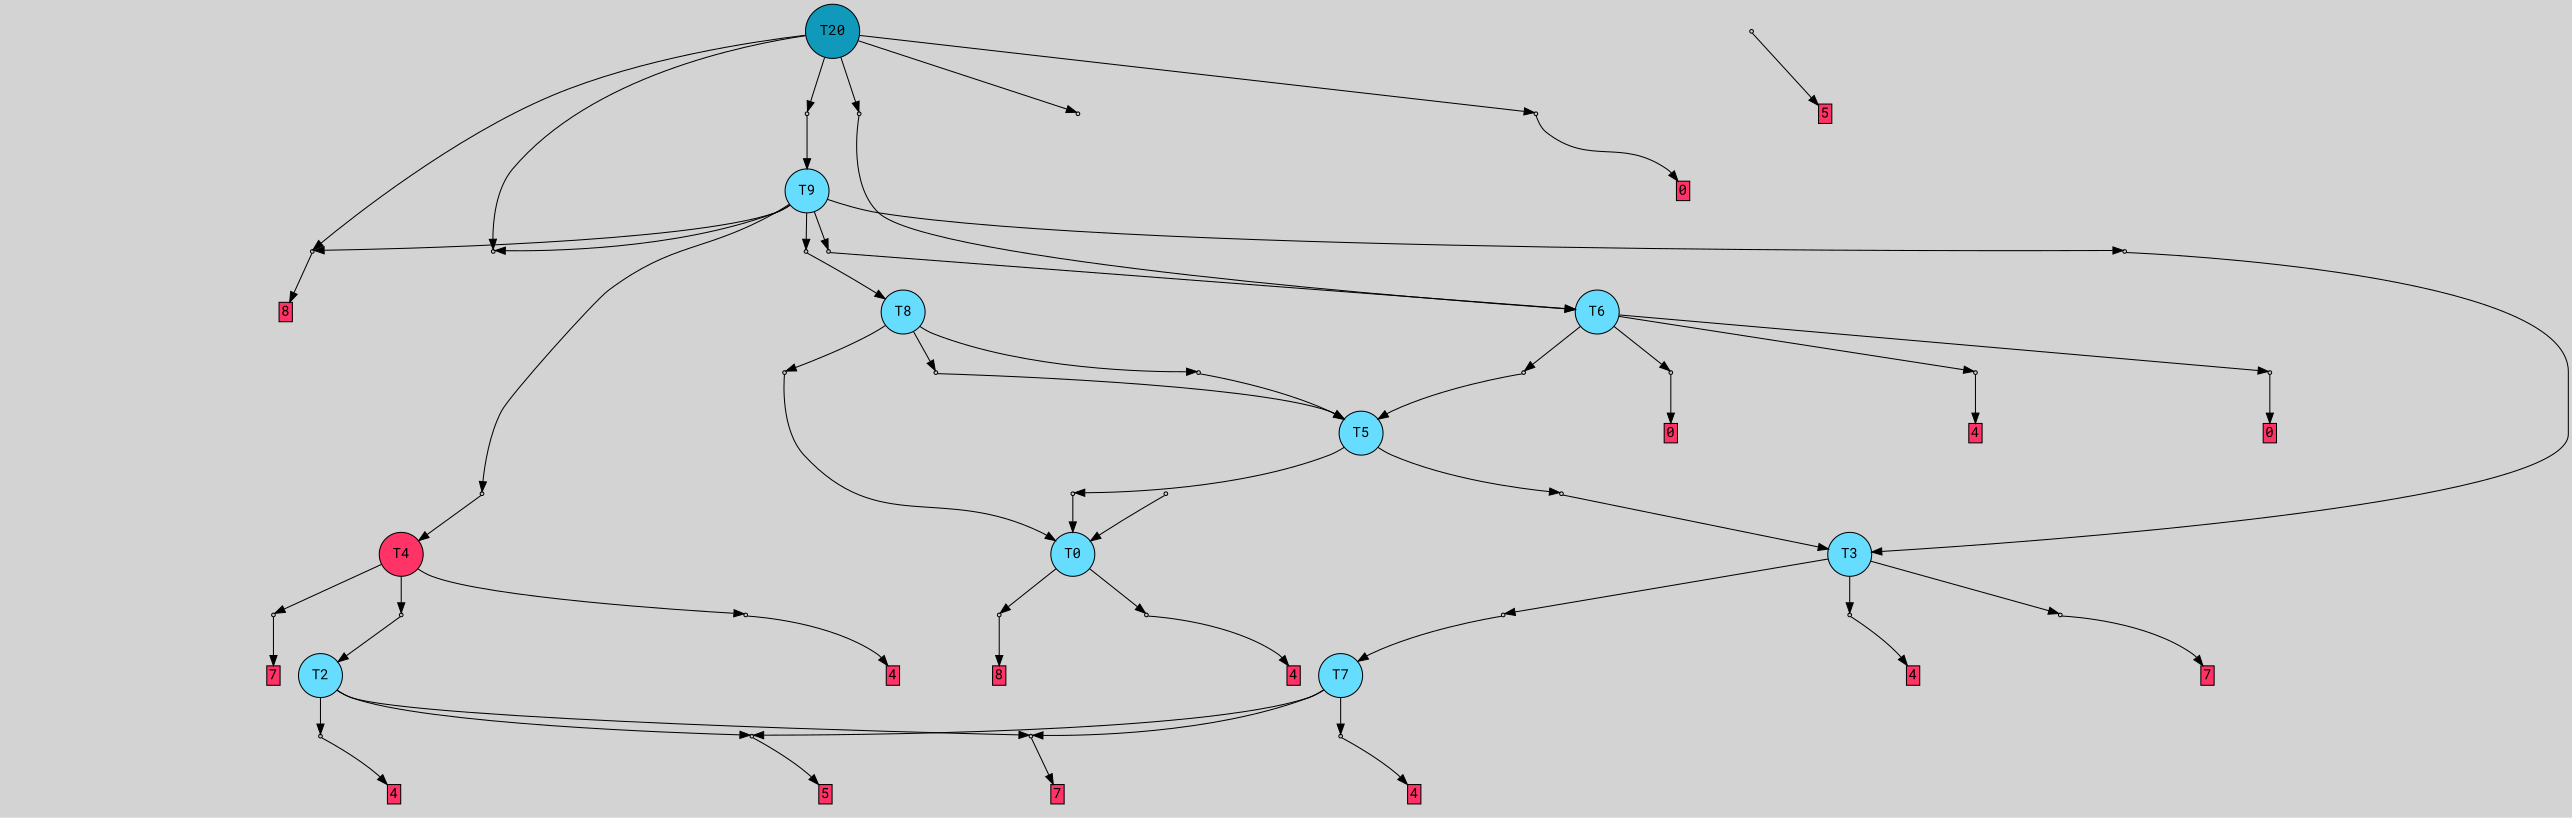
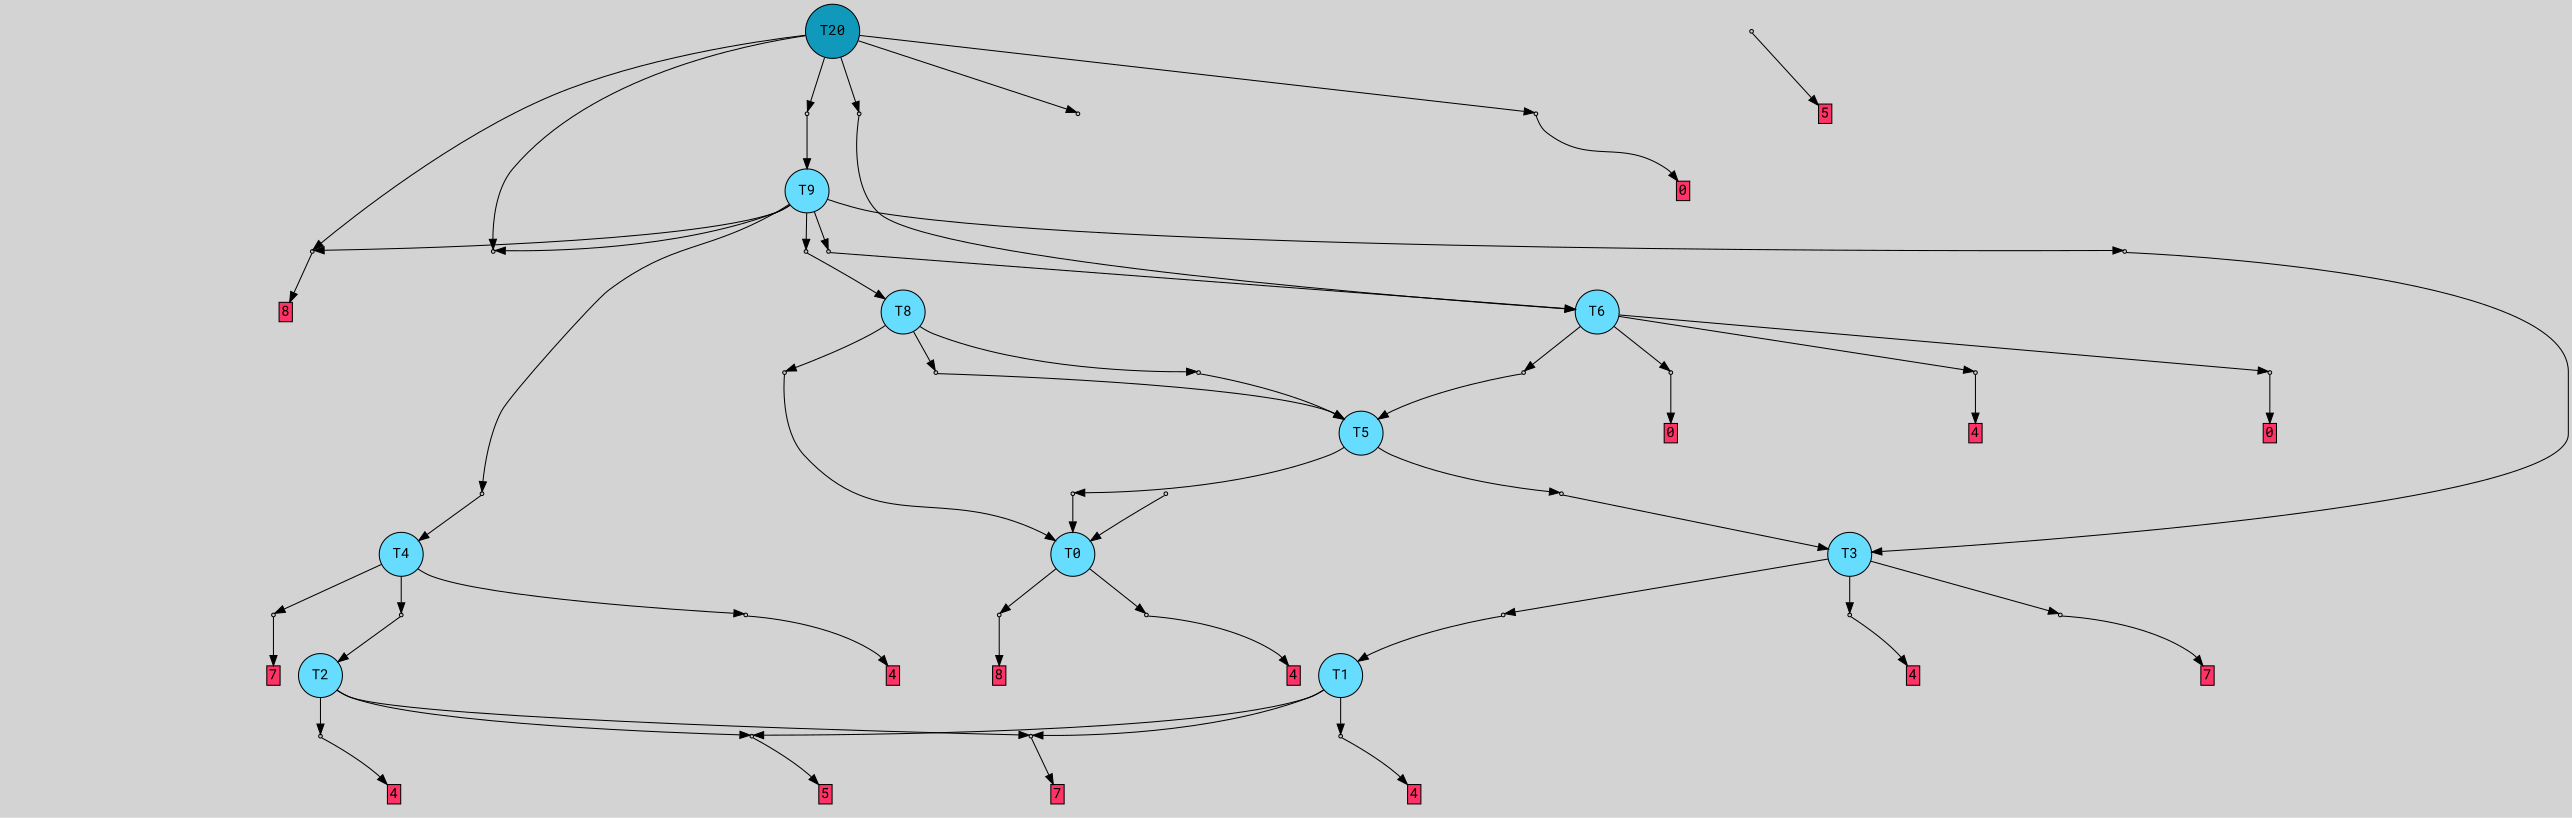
  digraph {
    bgcolor=lightgray
    fontname="Roboto Mono"
    node [fontname="Roboto Mono" shape=box style=filled]
    edge [fontname="Roboto Mono"]
    n1 [fillcolor="#1199bb" label=T20 shape=circle]
    P24 [fillcolor="#cccccc" shape=point]
    P26 [fillcolor="#cccccc" shape=point]
    P29 [fillcolor="#cccccc" shape=point]
    P30 [fillcolor="#cccccc" shape=point]
    P31 [fillcolor="#cccccc" shape=point]
    P32 [fillcolor="#cccccc" shape=point]
    T0 [fillcolor="#66ddff" shape=circle]
    P0 [fillcolor="#cccccc" shape=point]
    P1 [fillcolor="#cccccc" shape=point]
    n11 [label="4|0&3|1#3|2#2|3#4|6#2|4#2|0&#92;n" style=invis]
    n12 [fillcolor="#ff3366" height=0 label=4 margin=0.03 width=0]
    I1 [style=invis]
    n14 [fillcolor="#ff3366" height=0 label=8 margin=0.03 width=0]
-   T1 [fillcolor="#66ddff" shape=circle label=T7]
+   T1 [fillcolor="#66ddff" shape=circle]
    P2 [fillcolor="#cccccc" shape=point]
    P3 [fillcolor="#cccccc" shape=point]
    P4 [fillcolor="#cccccc" shape=point]
    n19 [label="4|0&3|1#3|2#2|3#4|6#2|4#2|0&#92;n" style=invis]
    n20 [fillcolor="#ff3366" height=0 label=4 margin=0.03 width=0]
    I3 [style=invis]
    n22 [fillcolor="#ff3366" height=0 label=7 margin=0.03 width=0]
    n23 [label="2|5&3|7#2|2#2|4#0|3#1|5#2|2&#92;n1|0&0|4#0|5#1|7#4|3#3|5#0|1&#92;n" style=invis]
    n24 [fillcolor="#ff3366" height=0 label=5 margin=0.03 width=0]
    T2 [fillcolor="#66ddff" shape=circle]
    P5 [fillcolor="#cccccc" shape=point]
    n27 [label="4|0&3|1#3|2#2|3#4|6#2|4#2|0&#92;n" style=invis]
    n28 [fillcolor="#ff3366" height=0 label=4 margin=0.03 width=0]
    T3 [fillcolor="#66ddff" shape=circle]
    P6 [fillcolor="#cccccc" shape=point]
    P7 [fillcolor="#cccccc" shape=point]
    P8 [fillcolor="#cccccc" shape=point]
    n33 [label="4|0&3|1#3|2#2|3#4|6#2|4#2|0&#92;n" style=invis]
    n34 [fillcolor="#ff3366" height=0 label=4 margin=0.03 width=0]
    n35 [label="1|0&1|4#0|2#0|1#0|0#1|7#0|2&#92;n" style=invis]
    n36 [fillcolor="#ff3366" height=0 label=7 margin=0.03 width=0]
    n37 [label="0|0&1|2#3|2#1|3#0|3#3|4#0|2&#92;n" style=invis]
-   T4 [fillcolor="#ff3366" shape=circle]
+   T4 [fillcolor="#66ddff" shape=circle]
    P9 [fillcolor="#cccccc" shape=point]
    P10 [fillcolor="#cccccc" shape=point]
    P11 [fillcolor="#cccccc" shape=point]
    n42 [label="6|0&2|4#0|3#3|6#0|5#4|4#3|7&#92;n" style=invis]
    n43 [fillcolor="#ff3366" height=0 label=4 margin=0.03 width=0]
    n44 [label="3|0&1|1#0|2#3|3#0|4#0|1#3|4&#92;n" style=invis]
    n45 [fillcolor="#ff3366" height=0 label=7 margin=0.03 width=0]
    n46 [label="8|6&3|5#3|5#2|3#0|4#3|7#2|5&#92;n9|0&0|6#0|6#1|1#1|6#1|4#0|6&#92;n" style=invis]
    T5 [fillcolor="#66ddff" shape=circle]
    P12 [fillcolor="#cccccc" shape=point]
    P13 [fillcolor="#cccccc" shape=point]
    n50 [label="4|0&2|5#0|5#1|4#2|5#4|6#3|5&#92;n" style=invis]
    n51 [label="2|0&4|7#3|0#1|6#1|5#3|7#3|2&#92;n" style=invis]
    T6 [fillcolor="#66ddff" shape=circle]
    P14 [fillcolor="#cccccc" shape=point]
    P15 [fillcolor="#cccccc" shape=point]
    P16 [fillcolor="#cccccc" shape=point]
    P17 [fillcolor="#cccccc" shape=point]
    n57 [label="2|0&1|7#3|0#1|6#1|5#4|5#3|2&#92;n" style=invis]
    n58 [label="0|0&2|4#0|0#0|6#2|3#3|3#4|7&#92;n" style=invis]
    n59 [fillcolor="#ff3366" height=0 label=0 margin=0.03 width=0]
    n60 [label="10|0&2|3#3|6#1|2#4|0#4|4#1|3&#92;n" style=invis]
    n61 [fillcolor="#ff3366" height=0 label=0 margin=0.03 width=0]
    n62 [label="4|0&3|1#4|2#2|3#4|5#2|4#2|0&#92;n" style=invis]
    n63 [fillcolor="#ff3366" height=0 label=4 margin=0.03 width=0]
    P18 [fillcolor="#cccccc" shape=point]
    n65 [label="2|0&4|7#3|0#1|6#1|5#3|5#3|2&#92;n" style=invis]
    P19 [fillcolor="#cccccc" shape=point]
    n67 [label="2|0&4|4#3|5#0|5#4|3#4|4#4|2&#92;n" style=invis]
    n68 [fillcolor="#ff3366" height=0 label=5 margin=0.03 width=0]
    T8 [fillcolor="#66ddff" shape=circle]
    P20 [fillcolor="#cccccc" shape=point]
    P21 [fillcolor="#cccccc" shape=point]
    P22 [fillcolor="#cccccc" shape=point]
    n73 [label="6|0&3|6#2|4#2|5#1|3#1|5#4|5&#92;n" style=invis]
    n74 [label="8|0&0|7#4|3#2|5#4|7#3|3#0|3&#92;n" style=invis]
    n75 [label="2|0&1|7#3|0#1|6#1|5#1|5#3|2&#92;n" style=invis]
    T9 [fillcolor="#66ddff" shape=circle]
    P23 [fillcolor="#cccccc" shape=point]
    P25 [fillcolor="#cccccc" shape=point]
    P27 [fillcolor="#cccccc" shape=point]
    P28 [fillcolor="#cccccc" shape=point]
    n81 [label="1|0&3|4#3|0#2|0#3|7#1|7#4|2&#92;n" style=invis]
    n82 [label="6|0&3|1#2|4#4|3#3|0#4|3#1|1&#92;n" style=invis]
    n83 [fillcolor="#ff3366" height=0 label=8 margin=0.03 width=0]
    n84 [label="1|3&1|0#3|5#4|0#0|5#4|7#4|1&#92;n0|0&4|4#0|3#0|6#2|3#3|2#4|7&#92;n" style=invis]
    n85 [label="2|0&3|5#4|4#0|4#0|3#0|6#2|7&#92;n" style=invis]
    n86 [label="2|0&3|4#2|4#1|4#1|6#1|3#4|3&#92;n" style=invis]
    n87 [label="2|0&1|3#3|4#3|6#1|2#0|3#0|2&#92;n" style=invis]
    n88 [label="3|0&2|1#3|4#1|7#0|1#0|3#4|1&#92;n" style=invis]
    n89 [label="2|0&3|5#2|0#2|0#1|1#4|5#0|4&#92;n" style=invis]
    n90 [label="8|0&1|0#3|3#2|3#4|2#0|6#0|1&#92;n" style=invis]
    n91 [label="7|0&3|0#4|0#4|5#2|1#1|1#4|6&#92;n" style=invis]
    n92 [fillcolor="#ff3366" height=0 label=0 margin=0.03 width=0]
    subgraph sub_1 {
      rank=same
      n1
    }
    n1 -> P24
    n1 -> P26
    n1 -> P29
    n1 -> P30
    n1 -> P31
    n1 -> P32
    P24 -> n82 [style=invis]
    P24 -> n83
    P26 -> n85 [style=invis]
    P29 -> T6
    P29 -> n88 [style=invis]
    P30 -> n89 [style=invis]
    P31 -> T9
    P31 -> n90 [style=invis]
    P32 -> n91 [style=invis]
    P32 -> n92
    T0 -> P0
    T0 -> P1
    P0 -> n11 [style=invis]
    P0 -> n12
    P1 -> I1 [style=invis]
    P1 -> n14
    T1 -> P2
    T1 -> P3
    T1 -> P4
    P2 -> n19 [style=invis]
    P2 -> n20
    P3 -> I3 [style=invis]
    P3 -> n22
    P4 -> n23 [style=invis]
    P4 -> n24
    T2 -> P3
    T2 -> P4
    T2 -> P5
    P5 -> n27 [style=invis]
    P5 -> n28
    T3 -> P6
    T3 -> P7
    T3 -> P8
    P6 -> n33 [style=invis]
    P6 -> n34
    P7 -> n35 [style=invis]
    P7 -> n36
    P8 -> T1
    P8 -> n37 [style=invis]
    T4 -> P9
    T4 -> P10
    T4 -> P11
    P9 -> n42 [style=invis]
    P9 -> n43
    P10 -> n44 [style=invis]
    P10 -> n45
    P11 -> T2
    P11 -> n46 [style=invis]
    T5 -> P12
    T5 -> P13
    P12 -> T3
    P12 -> n50 [style=invis]
    P13 -> T0
    P13 -> n51 [style=invis]
    T6 -> P14
    T6 -> P15
    T6 -> P16
    T6 -> P17
    P14 -> T5
    P14 -> n57 [style=invis]
    P15 -> n58 [style=invis]
    P15 -> n59
    P16 -> n60 [style=invis]
    P16 -> n61
    P17 -> n62 [style=invis]
    P17 -> n63
    P18 -> T0
    P18 -> n65 [style=invis]
    P19 -> n67 [style=invis]
    P19 -> n68
    T8 -> P20
    T8 -> P21
    T8 -> P22
    P20 -> T0
    P20 -> n73 [style=invis]
    P21 -> T5
    P21 -> n74 [style=invis]
    P22 -> T5
    P22 -> n75 [style=invis]
    T9 -> P24
    T9 -> P26
    T9 -> P23
    T9 -> P25
    T9 -> P27
    T9 -> P28
    P23 -> T3
    P23 -> n81 [style=invis]
    P25 -> T4
    P25 -> n84 [style=invis]
    P27 -> T6
    P27 -> n86 [style=invis]
    P28 -> T8
    P28 -> n87 [style=invis]
  }
